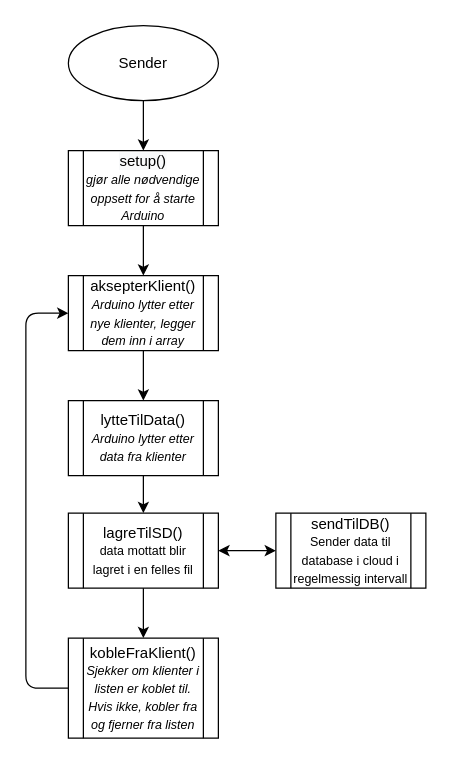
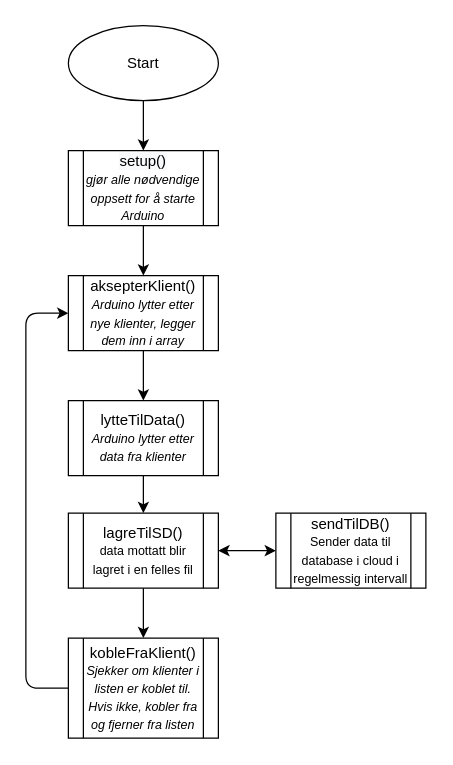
  <mxCell id="0" />
  <mxCell id="1" parent="0" />
- <mxCell id="2" value="Sender" style="ellipse;whiteSpace=wrap;html=1;" parent="1" vertex="1"><mxGeometry x="54" y="20" width="120" height="60" as="geometry" /></mxCell>
+ <mxCell id="2" value="Start" style="ellipse;whiteSpace=wrap;html=1;" parent="1" vertex="1"><mxGeometry x="54" y="20" width="120" height="60" as="geometry" /></mxCell>
  <mxCell id="3" value="lagreTilSD()&lt;br style=&quot;font-size: 10px&quot;&gt;&lt;font size=&quot;1&quot;&gt;data mottatt blir lagret i en felles fil&lt;br&gt;&lt;/font&gt;" style="shape=process;whiteSpace=wrap;html=1;backgroundOutline=1;" parent="1" vertex="1"><mxGeometry x="54" y="410" width="120" height="60" as="geometry" /></mxCell>
  <mxCell id="4" value="&lt;span&gt;aksepterKlient()&lt;/span&gt;&lt;br&gt;&lt;i&gt;&lt;font style=&quot;font-size: 10px&quot;&gt;Arduino lytter etter nye klienter, legger dem inn i array&lt;/font&gt;&lt;/i&gt;" style="shape=process;whiteSpace=wrap;html=1;backgroundOutline=1;" parent="1" vertex="1"><mxGeometry x="54" y="220" width="120" height="60" as="geometry" /></mxCell>
  <mxCell id="5" value="sendTilDB()&lt;br style=&quot;font-size: 10px&quot;&gt;&lt;font size=&quot;1&quot;&gt;Sender data til database i cloud i regelmessig intervall&lt;br&gt;&lt;/font&gt;" style="shape=process;whiteSpace=wrap;html=1;backgroundOutline=1;" parent="1" vertex="1"><mxGeometry x="220" y="410" width="120" height="60" as="geometry" /></mxCell>
  <mxCell id="6" value="&lt;span style=&quot;color: rgb(0 , 0 , 0) ; font-family: &amp;#34;helvetica&amp;#34; ; font-size: 12px ; font-style: normal ; font-weight: 400 ; letter-spacing: normal ; text-align: center ; text-indent: 0px ; text-transform: none ; word-spacing: 0px ; background-color: rgb(248 , 249 , 250)&quot;&gt;setup()&lt;/span&gt;&lt;br style=&quot;color: rgb(0 , 0 , 0) ; font-family: &amp;#34;helvetica&amp;#34; ; font-size: 12px ; font-style: normal ; font-weight: 400 ; letter-spacing: normal ; text-align: center ; text-indent: 0px ; text-transform: none ; word-spacing: 0px ; background-color: rgb(248 , 249 , 250)&quot;&gt;&lt;font face=&quot;helvetica&quot;&gt;&lt;span style=&quot;font-size: 10px&quot;&gt;&lt;i&gt;gjør alle nødvendige oppsett for å starte Arduino&lt;br&gt;&lt;/i&gt;&lt;/span&gt;&lt;/font&gt;" style="shape=process;whiteSpace=wrap;html=1;backgroundOutline=1;" parent="1" vertex="1"><mxGeometry x="54" y="120" width="120" height="60" as="geometry" /></mxCell>
  <mxCell id="7" value="" style="endArrow=classic;html=1;exitX=0.5;exitY=1;exitDx=0;exitDy=0;entryX=0.5;entryY=0;entryDx=0;entryDy=0;" parent="1" source="2" target="6" edge="1"><mxGeometry width="50" height="50" relative="1" as="geometry"><mxPoint x="280" y="70" as="sourcePoint" /><mxPoint x="330" y="20" as="targetPoint" /></mxGeometry></mxCell>
  <mxCell id="8" value="" style="endArrow=classic;html=1;exitX=0.5;exitY=1;exitDx=0;exitDy=0;entryX=0.5;entryY=0;entryDx=0;entryDy=0;" parent="1" source="6" target="4" edge="1"><mxGeometry width="50" height="50" relative="1" as="geometry"><mxPoint x="124" y="90" as="sourcePoint" /><mxPoint x="124" y="130" as="targetPoint" /></mxGeometry></mxCell>
  <mxCell id="9" value="&lt;span&gt;lytteTilData()&lt;/span&gt;&lt;br&gt;&lt;i&gt;&lt;font style=&quot;font-size: 10px&quot;&gt;Arduino lytter etter data fra klienter&lt;/font&gt;&lt;/i&gt;" style="shape=process;whiteSpace=wrap;html=1;backgroundOutline=1;" vertex="1" parent="1"><mxGeometry x="54" y="320" width="120" height="60" as="geometry" /></mxCell>
  <mxCell id="10" value="" style="endArrow=classic;html=1;exitX=0.5;exitY=1;exitDx=0;exitDy=0;entryX=0.5;entryY=0;entryDx=0;entryDy=0;" edge="1" parent="1" source="4" target="9"><mxGeometry width="50" height="50" relative="1" as="geometry"><mxPoint x="190" y="360" as="sourcePoint" /><mxPoint x="240" y="310" as="targetPoint" /></mxGeometry></mxCell>
  <mxCell id="11" value="&lt;span&gt;kobleFraKlient()&lt;/span&gt;&lt;br&gt;&lt;i&gt;&lt;font style=&quot;font-size: 10px&quot;&gt;Sjekker om klienter i listen er koblet til. Hvis ikke, kobler fra og fjerner fra listen&lt;/font&gt;&lt;/i&gt;" style="shape=process;whiteSpace=wrap;html=1;backgroundOutline=1;" vertex="1" parent="1"><mxGeometry x="54" y="510" width="120" height="80" as="geometry" /></mxCell>
  <mxCell id="12" value="" style="endArrow=classic;html=1;exitX=0.5;exitY=1;exitDx=0;exitDy=0;entryX=0.5;entryY=0;entryDx=0;entryDy=0;" edge="1" parent="1" source="9" target="3"><mxGeometry width="50" height="50" relative="1" as="geometry"><mxPoint x="190" y="350" as="sourcePoint" /><mxPoint x="240" y="300" as="targetPoint" /></mxGeometry></mxCell>
  <mxCell id="13" value="" style="endArrow=classic;html=1;exitX=0.5;exitY=1;exitDx=0;exitDy=0;entryX=0.5;entryY=0;entryDx=0;entryDy=0;" edge="1" parent="1" source="3" target="11"><mxGeometry width="50" height="50" relative="1" as="geometry"><mxPoint x="190" y="350" as="sourcePoint" /><mxPoint x="240" y="300" as="targetPoint" /></mxGeometry></mxCell>
  <mxCell id="14" value="" style="endArrow=classic;html=1;exitX=0;exitY=0.5;exitDx=0;exitDy=0;entryX=0;entryY=0.5;entryDx=0;entryDy=0;" edge="1" parent="1" source="11" target="4"><mxGeometry width="50" height="50" relative="1" as="geometry"><mxPoint x="190" y="350" as="sourcePoint" /><mxPoint x="240" y="300" as="targetPoint" /><Array as="points"><mxPoint x="20" y="550" /><mxPoint x="20" y="460" /><mxPoint x="20" y="250" /></Array></mxGeometry></mxCell>
  <mxCell id="15" value="" style="endArrow=classic;startArrow=classic;html=1;exitX=1;exitY=0.5;exitDx=0;exitDy=0;entryX=0;entryY=0.5;entryDx=0;entryDy=0;" edge="1" parent="1" source="3" target="5"><mxGeometry width="50" height="50" relative="1" as="geometry"><mxPoint x="190" y="350" as="sourcePoint" /><mxPoint x="240" y="300" as="targetPoint" /></mxGeometry></mxCell>
